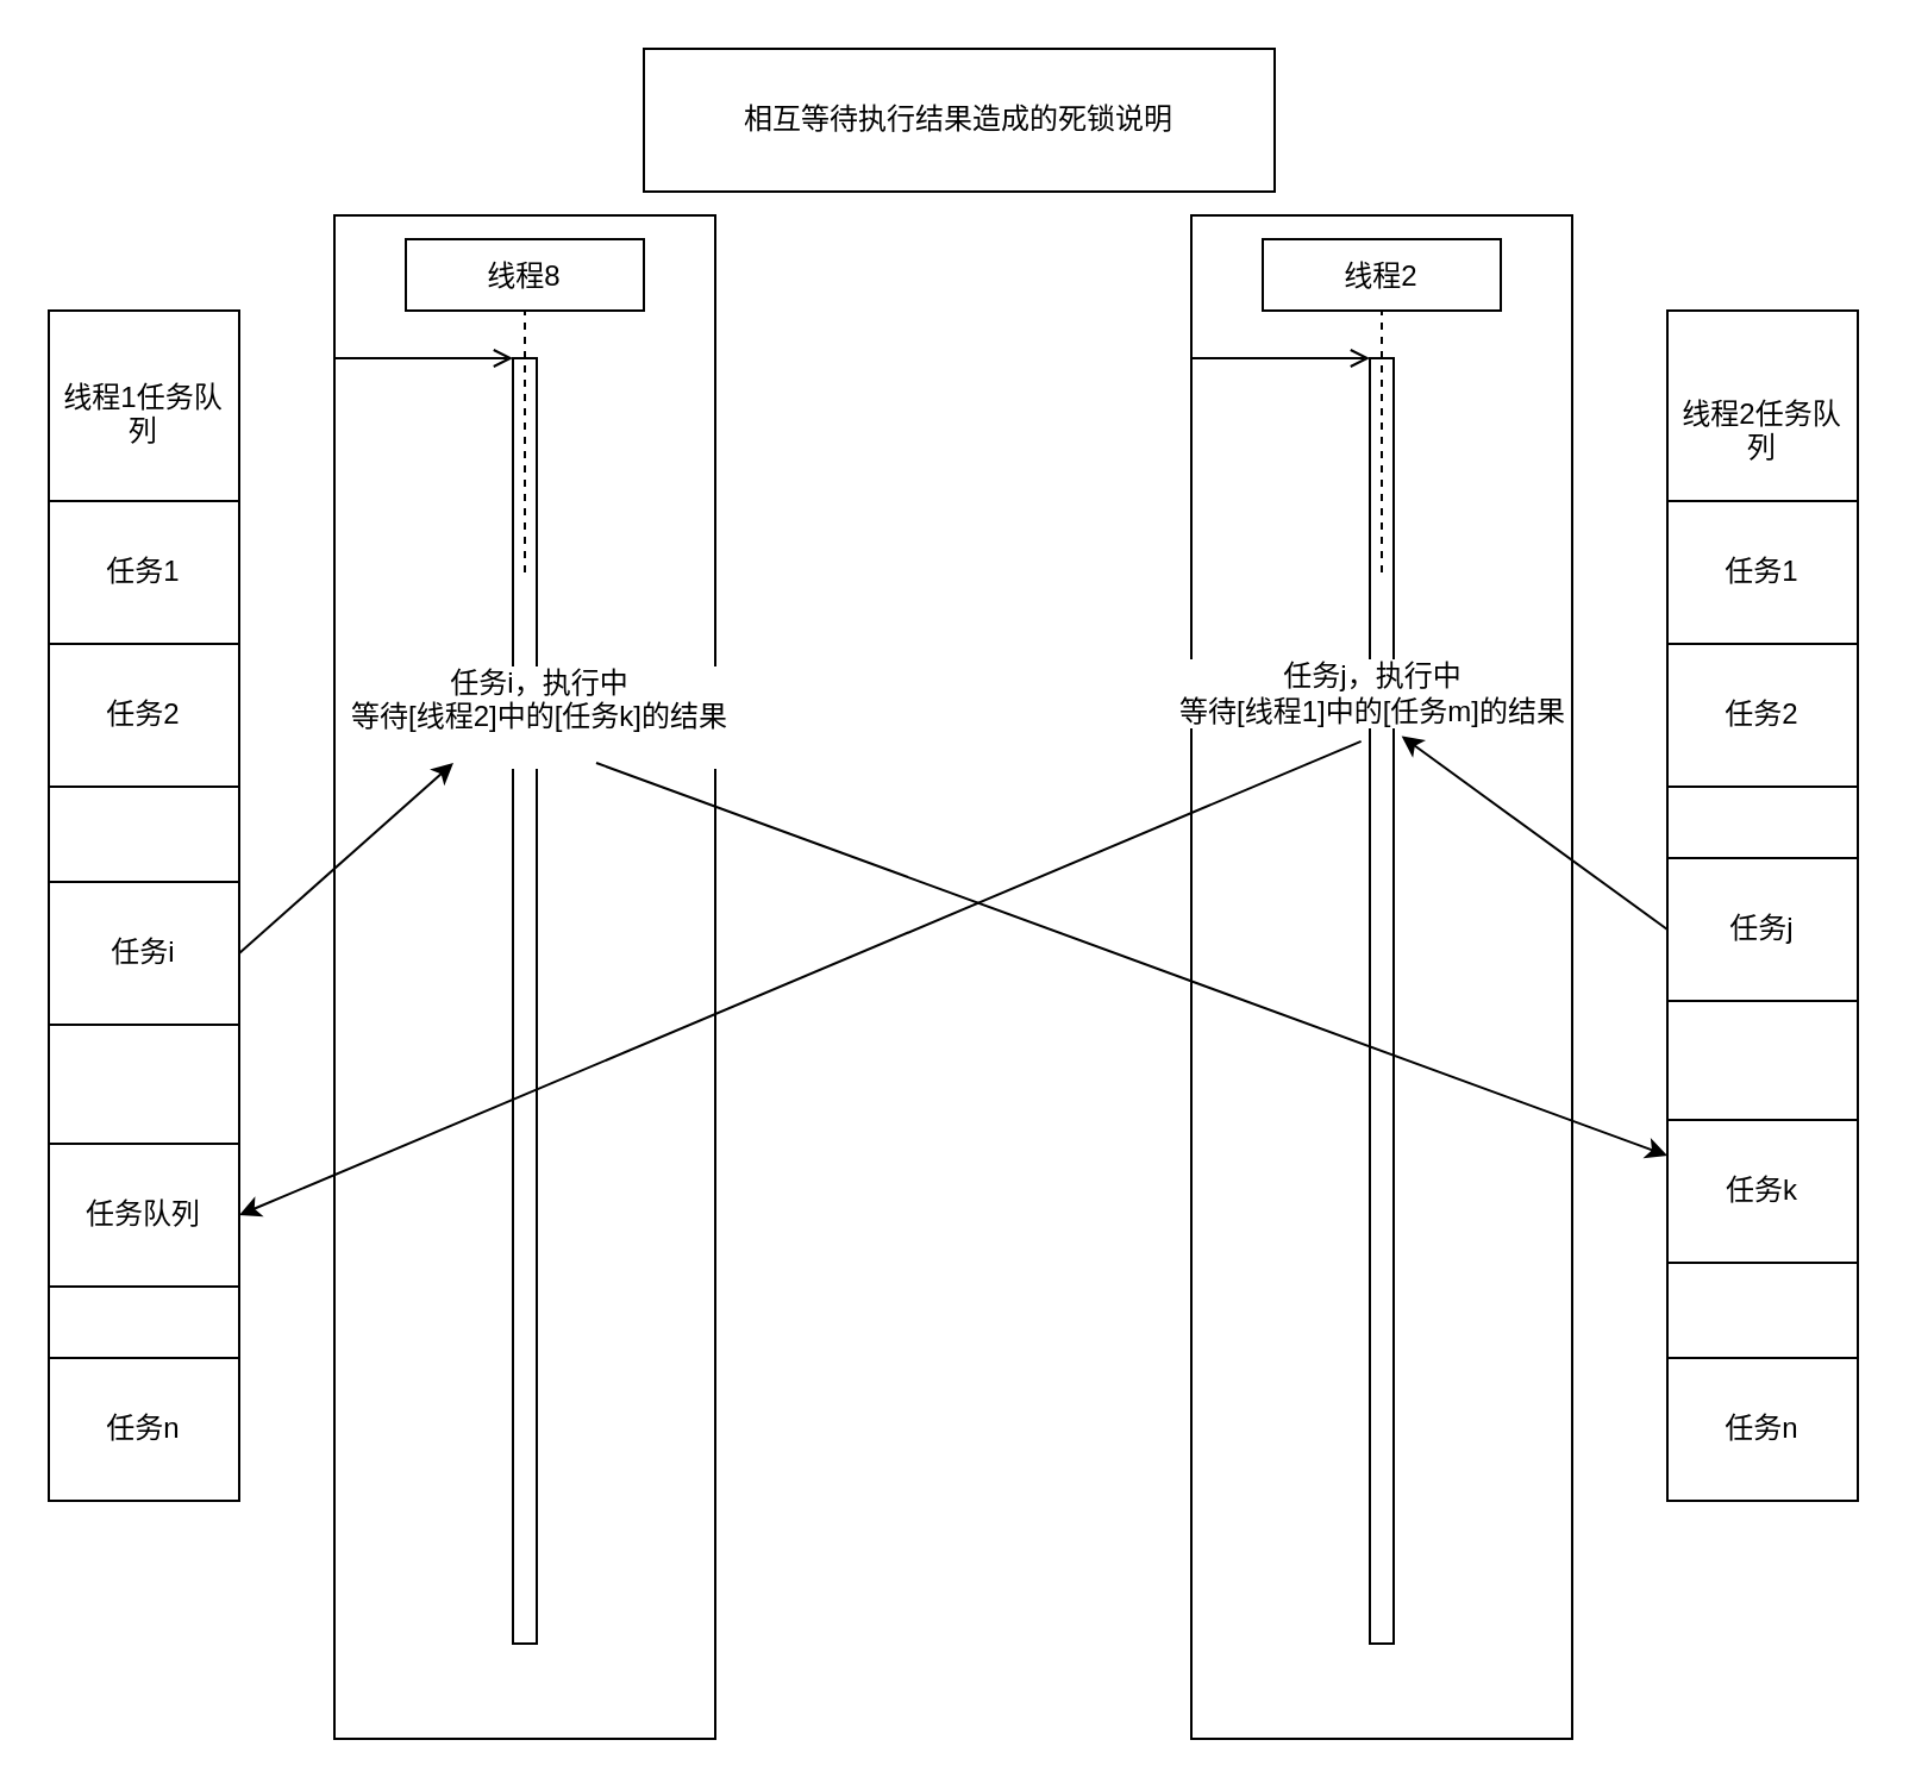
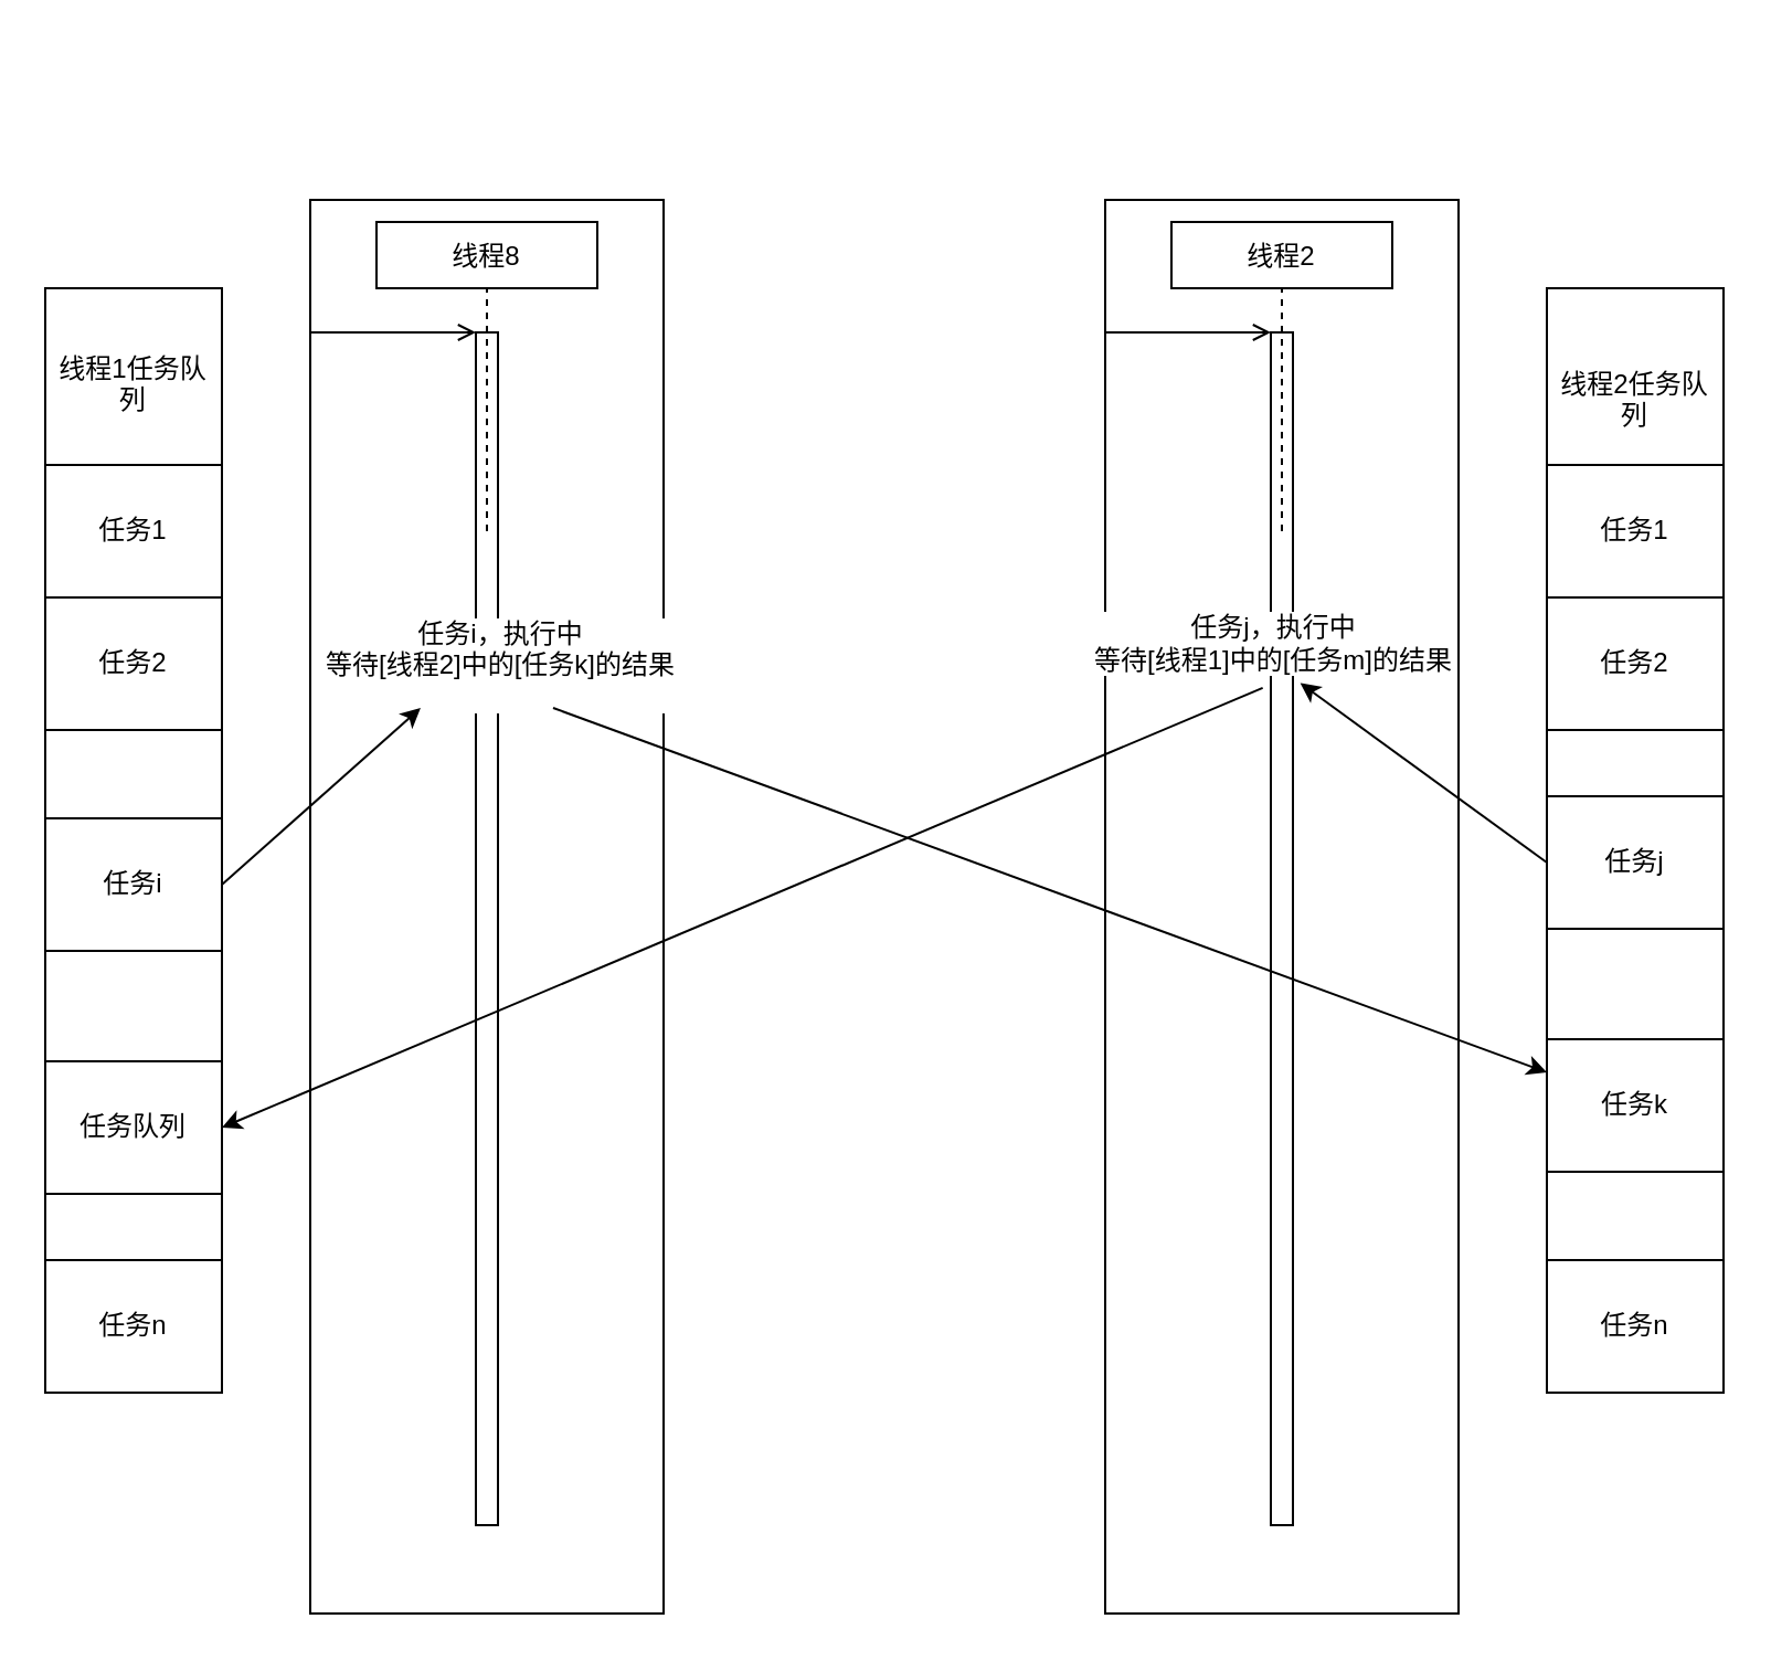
  <mxCell id="0" />
  <mxCell id="1" parent="0" />
  <mxCell id="2" value="" style="rounded=0;dashed=0;container=0;collapsible=0;recursiveResize=0;" parent="1" vertex="1"><mxGeometry x="140" y="90" width="160" height="640" as="geometry" /></mxCell>
  <mxCell id="3" value="线程8" style="rounded=0;dashed=0;" parent="2" vertex="1"><mxGeometry x="30" y="10" width="100" height="30" as="geometry" /></mxCell>
  <mxCell id="4" value="" style="rounded=0;dashed=0;" parent="2" vertex="1"><mxGeometry x="75" y="60" width="10" height="540" as="geometry" /></mxCell>
  <mxCell id="5" value="" style="html=1;verticalAlign=bottom;startArrow=none;endArrow=none;dashed=1;" parent="2" source="4" target="3" edge="1"><mxGeometry relative="1" as="geometry" /></mxCell>
  <mxCell id="6" value="" style="html=1;verticalAlign=bottom;startArrow=none;endArrow=none;dashed=1;" parent="2" target="4" edge="1"><mxGeometry relative="1" as="geometry"><mxPoint x="80" y="150" as="sourcePoint" /></mxGeometry></mxCell>
  <mxCell id="7" value="&lt;span style=&quot;font-size: 12px&quot;&gt;任务i，执行中&lt;/span&gt;&lt;br style=&quot;font-size: 12px&quot;&gt;&lt;span style=&quot;font-size: 12px&quot;&gt;等待[线程2]中的[任务k]的结果&lt;br&gt;&lt;br&gt;&lt;/span&gt;" style="edgeLabel;html=1;align=center;verticalAlign=middle;resizable=0;points=[];" parent="6" vertex="1" connectable="0"><mxGeometry x="-0.259" relative="1" as="geometry"><mxPoint x="5" y="93" as="offset" /></mxGeometry></mxCell>
  <mxCell id="8" value="" style="html=1;verticalAlign=bottom;startArrow=none;endArrow=open;endFill=0;" parent="2" edge="1"><mxGeometry relative="1" as="geometry"><mxPoint y="60" as="sourcePoint" /><mxPoint x="75" y="60" as="targetPoint" /></mxGeometry></mxCell>
  <mxCell id="9" value="" style="rounded=0;dashed=0;container=0;collapsible=0;recursiveResize=0;" parent="1" vertex="1"><mxGeometry x="500" y="90" width="160" height="640" as="geometry" /></mxCell>
  <mxCell id="10" value="线程2" style="rounded=0;dashed=0;" parent="9" vertex="1"><mxGeometry x="30" y="10" width="100" height="30" as="geometry" /></mxCell>
  <mxCell id="11" value="" style="rounded=0;dashed=0;" parent="9" vertex="1"><mxGeometry x="75" y="60" width="10" height="540" as="geometry" /></mxCell>
  <mxCell id="12" value="" style="html=1;verticalAlign=bottom;startArrow=none;endArrow=none;dashed=1;" parent="9" source="11" target="10" edge="1"><mxGeometry relative="1" as="geometry" /></mxCell>
  <mxCell id="13" value="" style="html=1;verticalAlign=bottom;startArrow=none;endArrow=none;dashed=1;" parent="9" target="11" edge="1"><mxGeometry relative="1" as="geometry"><mxPoint x="80" y="150" as="sourcePoint" /></mxGeometry></mxCell>
  <mxCell id="14" value="&lt;span style=&quot;font-size: 12px&quot;&gt;任务j，执行中&lt;/span&gt;&lt;br style=&quot;font-size: 12px&quot;&gt;&lt;span style=&quot;font-size: 12px&quot;&gt;等待[线程1]中的[任务m]的结果&lt;/span&gt;" style="edgeLabel;html=1;align=center;verticalAlign=middle;resizable=0;points=[];" parent="13" vertex="1" connectable="0"><mxGeometry x="-0.489" y="-1" relative="1" as="geometry"><mxPoint x="-6" y="73" as="offset" /></mxGeometry></mxCell>
  <mxCell id="15" value="" style="html=1;verticalAlign=bottom;startArrow=none;endArrow=open;endFill=0;" parent="9" edge="1"><mxGeometry relative="1" as="geometry"><mxPoint y="60" as="sourcePoint" /><mxPoint x="75" y="60" as="targetPoint" /></mxGeometry></mxCell>
  <mxCell id="16" value="" style="group" parent="1" vertex="1" connectable="0"><mxGeometry x="20" y="130" width="80" height="500" as="geometry" /></mxCell>
  <mxCell id="17" value="线程1任务队列&lt;br&gt;&lt;br&gt;&lt;br&gt;&lt;br&gt;&lt;br&gt;&lt;br&gt;&lt;br&gt;&lt;br&gt;&lt;br&gt;&lt;br&gt;&lt;br&gt;&lt;br&gt;&lt;br&gt;&lt;br&gt;&lt;br&gt;&lt;br&gt;&lt;br&gt;&lt;br&gt;&lt;br&gt;&lt;br&gt;&lt;br&gt;&lt;br&gt;&lt;br&gt;&lt;br&gt;&lt;br&gt;&lt;br&gt;&lt;br&gt;&lt;br&gt;&lt;br&gt;" style="rounded=0;whiteSpace=wrap;html=1;" parent="16" vertex="1"><mxGeometry width="80" height="490" as="geometry" /></mxCell>
  <mxCell id="18" value="任务1" style="rounded=0;whiteSpace=wrap;html=1;" parent="16" vertex="1"><mxGeometry y="80" width="80" height="60" as="geometry" /></mxCell>
  <mxCell id="19" value="任务i" style="rounded=0;whiteSpace=wrap;html=1;" parent="16" vertex="1"><mxGeometry y="240" width="80" height="60" as="geometry" /></mxCell>
  <mxCell id="20" value="任务n" style="rounded=0;whiteSpace=wrap;html=1;" parent="16" vertex="1"><mxGeometry y="440" width="80" height="60" as="geometry" /></mxCell>
  <mxCell id="21" value="任务2" style="rounded=0;whiteSpace=wrap;html=1;" parent="16" vertex="1"><mxGeometry y="140" width="80" height="60" as="geometry" /></mxCell>
  <mxCell id="22" value="任务队列" style="rounded=0;whiteSpace=wrap;html=1;" parent="16" vertex="1"><mxGeometry y="350" width="80" height="60" as="geometry" /></mxCell>
  <mxCell id="23" value="" style="group" parent="1" vertex="1" connectable="0"><mxGeometry x="700" y="130" width="80" height="500" as="geometry" /></mxCell>
  <mxCell id="24" value="线程2任务队列&lt;br&gt;&lt;br&gt;&lt;br&gt;&lt;br&gt;&lt;br&gt;&lt;br&gt;&lt;br&gt;&lt;br&gt;&lt;br&gt;&lt;br&gt;&lt;br&gt;&lt;br&gt;&lt;br&gt;&lt;br&gt;&lt;br&gt;&lt;br&gt;&lt;br&gt;&lt;br&gt;&lt;br&gt;&lt;br&gt;&lt;br&gt;&lt;br&gt;&lt;br&gt;&lt;br&gt;&lt;br&gt;&lt;br&gt;&lt;br&gt;&lt;br&gt;" style="rounded=0;whiteSpace=wrap;html=1;" parent="23" vertex="1"><mxGeometry width="80" height="490" as="geometry" /></mxCell>
  <mxCell id="25" value="任务1" style="rounded=0;whiteSpace=wrap;html=1;" parent="23" vertex="1"><mxGeometry y="80" width="80" height="60" as="geometry" /></mxCell>
  <mxCell id="26" value="任务j" style="rounded=0;whiteSpace=wrap;html=1;" parent="23" vertex="1"><mxGeometry y="230" width="80" height="60" as="geometry" /></mxCell>
  <mxCell id="27" value="任务n" style="rounded=0;whiteSpace=wrap;html=1;" parent="23" vertex="1"><mxGeometry y="440" width="80" height="60" as="geometry" /></mxCell>
  <mxCell id="28" value="任务2" style="rounded=0;whiteSpace=wrap;html=1;" parent="23" vertex="1"><mxGeometry y="140" width="80" height="60" as="geometry" /></mxCell>
  <mxCell id="29" value="任务k" style="rounded=0;whiteSpace=wrap;html=1;" parent="23" vertex="1"><mxGeometry y="340" width="80" height="60" as="geometry" /></mxCell>
  <mxCell id="30" value="" style="endArrow=classic;html=1;exitX=0;exitY=0.5;exitDx=0;exitDy=0;entryX=1.333;entryY=0.294;entryDx=0;entryDy=0;entryPerimeter=0;" parent="1" source="26" target="11" edge="1"><mxGeometry width="50" height="50" relative="1" as="geometry"><mxPoint x="380" y="270" as="sourcePoint" /><mxPoint x="580" y="310" as="targetPoint" /></mxGeometry></mxCell>
  <mxCell id="31" style="edgeStyle=none;html=1;exitX=1;exitY=0.5;exitDx=0;exitDy=0;" parent="1" source="19" edge="1"><mxGeometry relative="1" as="geometry"><mxPoint x="190" y="320" as="targetPoint" /></mxGeometry></mxCell>
  <mxCell id="32" value="" style="endArrow=classic;html=1;entryX=0;entryY=0.25;entryDx=0;entryDy=0;" parent="1" target="29" edge="1"><mxGeometry width="50" height="50" relative="1" as="geometry"><mxPoint x="250" y="320" as="sourcePoint" /><mxPoint x="430" y="220" as="targetPoint" /></mxGeometry></mxCell>
  <mxCell id="33" value="" style="endArrow=classic;html=1;entryX=1;entryY=0.5;entryDx=0;entryDy=0;exitX=-0.367;exitY=0.298;exitDx=0;exitDy=0;exitPerimeter=0;" parent="1" source="11" target="22" edge="1"><mxGeometry width="50" height="50" relative="1" as="geometry"><mxPoint x="500" y="510" as="sourcePoint" /><mxPoint x="430" y="220" as="targetPoint" /></mxGeometry></mxCell>
- <mxCell id="34" value="相互等待执行结果造成的死锁说明" style="rounded=0;whiteSpace=wrap;html=1;" parent="1" vertex="1"><mxGeometry x="270" y="20" width="265" height="60" as="geometry" /></mxCell>
